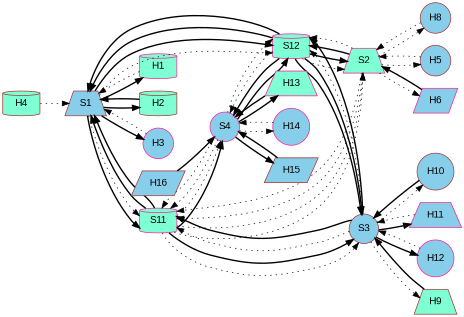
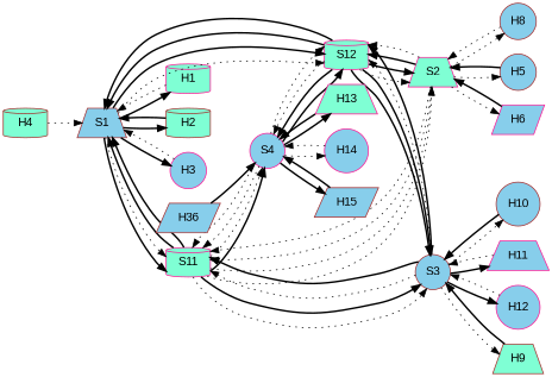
  digraph {
    fontname="Liberation Sans"
    rankdir=LR
    node [color=deeppink fillcolor=skyblue fontname="Liberation Sans" shape=circle style=filled]
    edge [fontname="Liberation Sans" style=bold]
    S1 [color=brown shape=trapezium]
    H1 [fillcolor=aquamarine shape=cylinder]
    H2 [color=brown fillcolor=aquamarine shape=cylinder]
    H3
    S11 [fillcolor=aquamarine shape=cylinder]
    S12 [fillcolor=aquamarine shape=cylinder]
    H4 [color=brown fillcolor=aquamarine shape=cylinder]
    S2 [fillcolor=aquamarine shape=trapezium]
    S3 [color=brown]
    S4
    H5 [color=brown]
    H6 [shape=parallelogram]
    H8 [color=brown]
    H9 [color=brown fillcolor=aquamarine shape=trapezium]
    H10 [color=brown]
    H11 [shape=trapezium]
    H12
    H13 [fillcolor=aquamarine shape=trapezium]
    H14
    H15 [color=brown shape=parallelogram]
-   H16 [color=brown shape=parallelogram]
+   H16 [color=brown shape=parallelogram label=H36]
    S1 -> H1
    S1 -> H2
    S1 -> H3
    S1 -> S11
    S1 -> S11 [style=dotted]
    S1 -> S12 [style=dotted]
    S1 -> S12
    H1 -> S1 [style=dotted]
    H2 -> S1
    H3 -> S1 [style=dotted]
    S11 -> S1
    S11 -> S1
    S11 -> S2 [style=dotted]
    S11 -> S2 [style=dotted]
    S11 -> S3 [style=dotted]
    S11 -> S3
    S11 -> S4
    S11 -> S4 [style=dotted]
    S12 -> S1
    S12 -> S1
    S12 -> S2 [style=dotted]
    S12 -> S2
    S12 -> S3
    S12 -> S3
    S12 -> S4
    S12 -> S4 [style=dotted]
    H4 -> S1 [style=dotted]
    S2 -> S11 [style=dotted]
    S2 -> S11 [style=dotted]
    S2 -> S12
    S2 -> S12 [style=dotted]
    S2 -> H5 [style=dotted]
    S2 -> H6 [style=dotted]
    S2 -> H8 [style=dotted]
    S3 -> S11 [style=dotted]
    S3 -> S11
    S3 -> S12 [style=dotted]
    S3 -> S12
    S3 -> H9 [style=dotted]
    S3 -> H10 [style=dotted]
    S3 -> H11
    S3 -> H12
    S4 -> S11 [style=dotted]
    S4 -> S11 [style=dotted]
    S4 -> S12
    S4 -> S12 [style=dotted]
    S4 -> H13
    S4 -> H14 [style=dotted]
    S4 -> H15
-   H5 -> S2 [style=dotted]
+   H5 -> S2
    H6 -> S2
    H8 -> S2 [style=dotted]
    H9 -> S3
    H10 -> S3
    H11 -> S3 [style=dotted]
    H12 -> S3 [style=dotted]
    H13 -> S4
    H14 -> S4 [style=dotted]
    H15 -> S4
    H16 -> S4
  }
